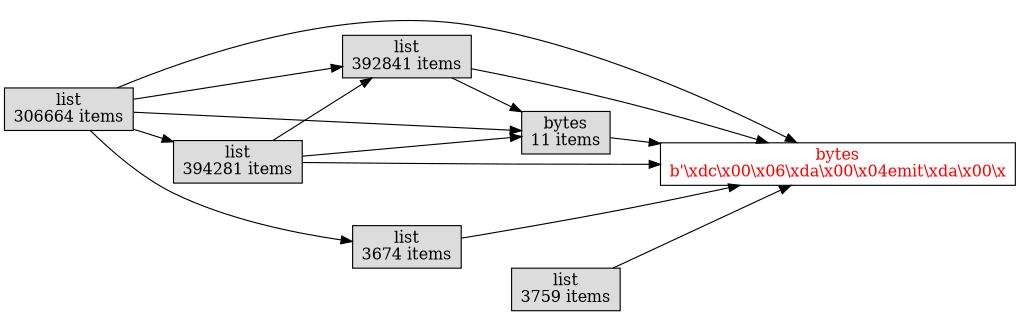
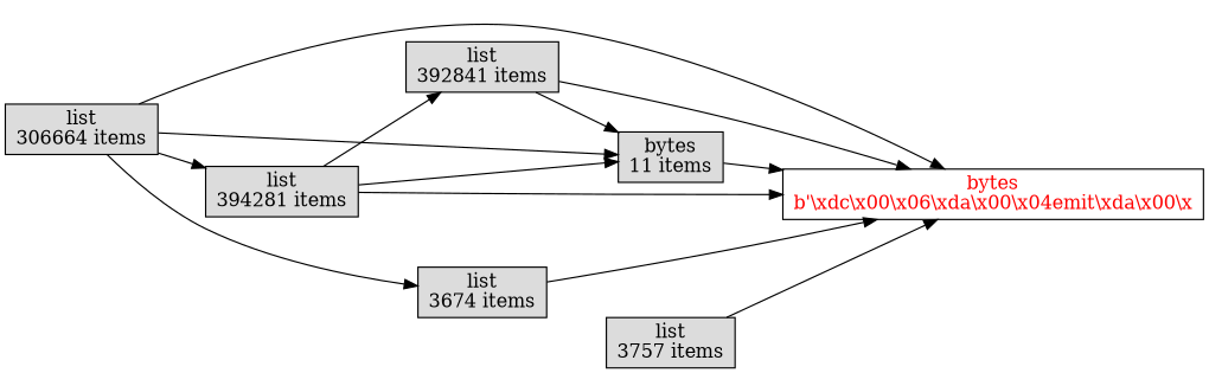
  digraph {
    rankdir=LR
    node [fillcolor="0,0,0.86" shape=box style=filled]
    n1 [fillcolor="0,0,1" fontcolor=red label="bytes\nb'\\xdc\\x00\\x06\\xda\\x00\\x04emit\\xda\\x00\\x"]
    n2 [label="list\n306664 items"]
    n3 [label="list\n392841 items"]
    n4 [label="bytes\n11 items"]
    n5 [label="list\n3674 items"]
    n6 [label="list\n394281 items"]
-   n7 [label="list\n3759 items"]
+   n7 [label="list\n3757 items"]
    n2 -> n1
-   n2 -> n3
    n2 -> n4
    n2 -> n5
    n2 -> n6
    n3 -> n1
    n3 -> n4
    n4 -> n1
    n5 -> n1
    n6 -> n1
    n6 -> n3
    n6 -> n4
    n7 -> n1
  }
